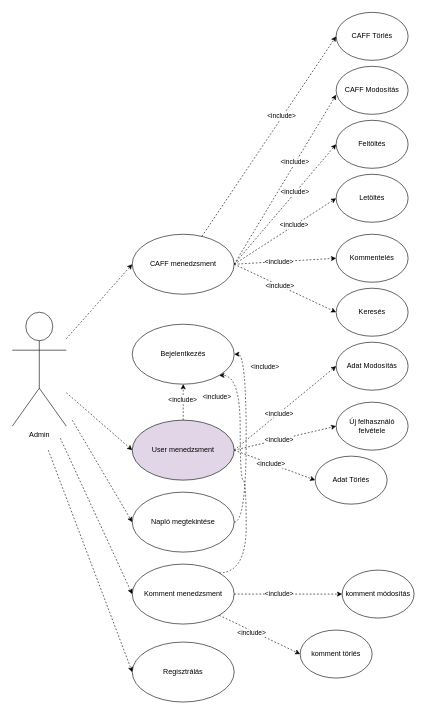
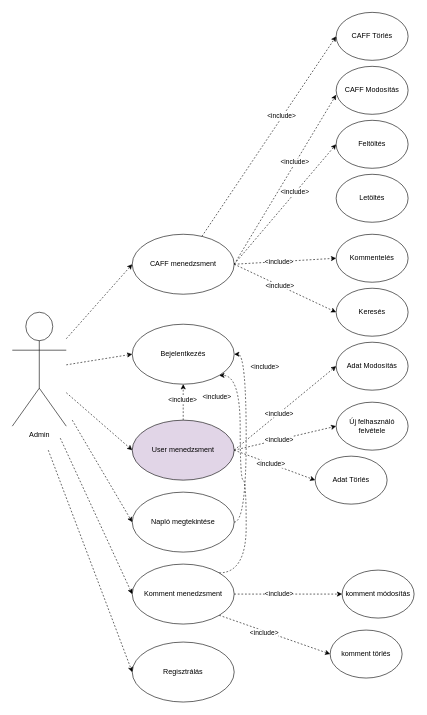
  <mxCell id="0" />
  <mxCell id="1" parent="0" />
  <mxCell id="2" value="Admin" style="shape=umlActor;verticalLabelPosition=bottom;verticalAlign=top;html=1;outlineConnect=0;" parent="1" vertex="1"><mxGeometry x="20" y="520" width="90" height="190" as="geometry" /></mxCell>
+ <mxCell id="3" style="rounded=0;orthogonalLoop=1;jettySize=auto;html=1;entryX=0;entryY=0.5;entryDx=0;entryDy=0;dashed=1;startArrow=none;startFill=0;" parent="1" source="2" target="4" edge="1"><mxGeometry relative="1" as="geometry" /></mxCell>
  <mxCell id="4" value="Bejelentkezés" style="ellipse;whiteSpace=wrap;html=1;" parent="1" vertex="1"><mxGeometry x="220" y="540" width="170" height="100" as="geometry" /></mxCell>
  <mxCell id="5" style="rounded=0;orthogonalLoop=1;jettySize=auto;html=1;exitX=1;exitY=0.5;exitDx=0;exitDy=0;entryX=0;entryY=0.5;entryDx=0;entryDy=0;dashed=1;" parent="1" source="11" target="12" edge="1"><mxGeometry relative="1" as="geometry" /></mxCell>
  <mxCell id="6" value="&amp;lt;include&amp;gt;" style="edgeLabel;html=1;align=center;verticalAlign=middle;resizable=0;points=[];" parent="5" vertex="1" connectable="0"><mxGeometry x="0.198" y="2" relative="1" as="geometry"><mxPoint as="offset" /></mxGeometry></mxCell>
- <mxCell id="7" style="rounded=0;orthogonalLoop=1;jettySize=auto;html=1;exitX=1;exitY=0.5;exitDx=0;exitDy=0;entryX=0;entryY=0.5;entryDx=0;entryDy=0;dashed=1;" parent="1" source="11" target="13" edge="1"><mxGeometry relative="1" as="geometry" /></mxCell>
- <mxCell id="8" value="&amp;lt;include&amp;gt;" style="edgeLabel;html=1;align=center;verticalAlign=middle;resizable=0;points=[];" parent="7" vertex="1" connectable="0"><mxGeometry x="0.171" y="1" relative="1" as="geometry"><mxPoint as="offset" /></mxGeometry></mxCell>
  <mxCell id="9" style="rounded=0;orthogonalLoop=1;jettySize=auto;html=1;exitX=1;exitY=0.5;exitDx=0;exitDy=0;entryX=0;entryY=0.5;entryDx=0;entryDy=0;dashed=1;" parent="1" source="11" target="14" edge="1"><mxGeometry relative="1" as="geometry" /></mxCell>
  <mxCell id="10" value="&amp;lt;include&amp;gt;" style="edgeLabel;html=1;align=center;verticalAlign=middle;resizable=0;points=[];" parent="9" vertex="1" connectable="0"><mxGeometry x="-0.115" relative="1" as="geometry"><mxPoint as="offset" /></mxGeometry></mxCell>
  <mxCell id="11" value="CAFF menedzsment" style="ellipse;whiteSpace=wrap;html=1;" parent="1" vertex="1"><mxGeometry x="220" y="390" width="170" height="100" as="geometry" /></mxCell>
  <mxCell id="12" value="Feltöltés" style="ellipse;whiteSpace=wrap;html=1;" parent="1" vertex="1"><mxGeometry x="560" y="200" width="120" height="80" as="geometry" /></mxCell>
  <mxCell id="13" value="Letöltés" style="ellipse;whiteSpace=wrap;html=1;" parent="1" vertex="1"><mxGeometry x="560" y="290" width="120" height="80" as="geometry" /></mxCell>
  <mxCell id="14" value="Kommentelés" style="ellipse;whiteSpace=wrap;html=1;" parent="1" vertex="1"><mxGeometry x="560" y="390" width="120" height="80" as="geometry" /></mxCell>
  <mxCell id="15" style="rounded=0;orthogonalLoop=1;jettySize=auto;html=1;entryX=0;entryY=0.5;entryDx=0;entryDy=0;dashed=1;startArrow=none;startFill=0;" parent="1" source="2" target="11" edge="1"><mxGeometry relative="1" as="geometry"><mxPoint x="140" y="803.333" as="sourcePoint" /><mxPoint x="210" y="670" as="targetPoint" /></mxGeometry></mxCell>
  <mxCell id="16" value="Regisztrálás" style="ellipse;whiteSpace=wrap;html=1;" parent="1" vertex="1"><mxGeometry x="220" y="1070" width="170" height="100" as="geometry" /></mxCell>
  <mxCell id="17" style="rounded=0;orthogonalLoop=1;jettySize=auto;html=1;entryX=0;entryY=0.5;entryDx=0;entryDy=0;dashed=1;startArrow=none;startFill=0;" parent="1" target="16" edge="1"><mxGeometry relative="1" as="geometry"><mxPoint x="80" y="750" as="sourcePoint" /><mxPoint x="210" y="680" as="targetPoint" /></mxGeometry></mxCell>
  <mxCell id="18" value="Keresés" style="ellipse;whiteSpace=wrap;html=1;" parent="1" vertex="1"><mxGeometry x="560" y="480" width="120" height="80" as="geometry" /></mxCell>
  <mxCell id="19" style="rounded=0;orthogonalLoop=1;jettySize=auto;html=1;exitX=1;exitY=0.5;exitDx=0;exitDy=0;entryX=0;entryY=0.5;entryDx=0;entryDy=0;dashed=1;" parent="1" source="11" target="18" edge="1"><mxGeometry relative="1" as="geometry"><mxPoint x="400" y="720" as="sourcePoint" /></mxGeometry></mxCell>
  <mxCell id="20" value="&amp;lt;include&amp;gt;" style="edgeLabel;html=1;align=center;verticalAlign=middle;resizable=0;points=[];" parent="19" vertex="1" connectable="0"><mxGeometry x="-0.115" relative="1" as="geometry"><mxPoint as="offset" /></mxGeometry></mxCell>
  <mxCell id="21" style="edgeStyle=orthogonalEdgeStyle;rounded=0;orthogonalLoop=1;jettySize=auto;html=1;exitX=0.5;exitY=0;exitDx=0;exitDy=0;entryX=0.5;entryY=1;entryDx=0;entryDy=0;dashed=1;curved=1;" parent="1" source="23" target="4" edge="1"><mxGeometry relative="1" as="geometry" /></mxCell>
  <mxCell id="22" value="&amp;lt;include&amp;gt;" style="edgeLabel;html=1;align=center;verticalAlign=middle;resizable=0;points=[];" parent="21" vertex="1" connectable="0"><mxGeometry x="0.372" y="2" relative="1" as="geometry"><mxPoint y="7" as="offset" /></mxGeometry></mxCell>
  <mxCell id="23" value="User menedzsment" style="ellipse;whiteSpace=wrap;html=1;fillColor=#e1d5e7;" parent="1" vertex="1"><mxGeometry x="220" y="700" width="170" height="100" as="geometry" /></mxCell>
  <mxCell id="24" style="rounded=0;orthogonalLoop=1;jettySize=auto;html=1;entryX=0;entryY=0.5;entryDx=0;entryDy=0;dashed=1;startArrow=none;startFill=0;" parent="1" source="2" target="23" edge="1"><mxGeometry relative="1" as="geometry"><mxPoint x="105" y="490" as="sourcePoint" /><mxPoint x="205" y="555" as="targetPoint" /></mxGeometry></mxCell>
  <mxCell id="25" value="Adat Modosítás" style="ellipse;whiteSpace=wrap;html=1;" parent="1" vertex="1"><mxGeometry x="560" y="570" width="120" height="80" as="geometry" /></mxCell>
  <mxCell id="26" style="rounded=0;orthogonalLoop=1;jettySize=auto;html=1;exitX=1;exitY=0.5;exitDx=0;exitDy=0;entryX=0;entryY=0.5;entryDx=0;entryDy=0;dashed=1;" parent="1" source="23" target="25" edge="1"><mxGeometry relative="1" as="geometry"><mxPoint x="390" y="740" as="sourcePoint" /></mxGeometry></mxCell>
  <mxCell id="27" value="&amp;lt;include&amp;gt;" style="edgeLabel;html=1;align=center;verticalAlign=middle;resizable=0;points=[];" parent="26" vertex="1" connectable="0"><mxGeometry x="-0.115" relative="1" as="geometry"><mxPoint as="offset" /></mxGeometry></mxCell>
  <mxCell id="28" value="Adat Törlés" style="ellipse;whiteSpace=wrap;html=1;" parent="1" vertex="1"><mxGeometry x="525" y="760" width="120" height="80" as="geometry" /></mxCell>
  <mxCell id="29" style="rounded=0;orthogonalLoop=1;jettySize=auto;html=1;exitX=1;exitY=0.5;exitDx=0;exitDy=0;entryX=0;entryY=0.5;entryDx=0;entryDy=0;dashed=1;" parent="1" source="23" target="28" edge="1"><mxGeometry relative="1" as="geometry"><mxPoint x="390" y="830" as="sourcePoint" /></mxGeometry></mxCell>
  <mxCell id="30" value="&amp;lt;include&amp;gt;" style="edgeLabel;html=1;align=center;verticalAlign=middle;resizable=0;points=[];" parent="29" vertex="1" connectable="0"><mxGeometry x="-0.115" relative="1" as="geometry"><mxPoint as="offset" /></mxGeometry></mxCell>
  <mxCell id="31" value="Komment menedzsment" style="ellipse;whiteSpace=wrap;html=1;" parent="1" vertex="1"><mxGeometry x="220" y="940" width="170" height="100" as="geometry" /></mxCell>
  <mxCell id="32" style="rounded=0;orthogonalLoop=1;jettySize=auto;html=1;entryX=0;entryY=0.5;entryDx=0;entryDy=0;dashed=1;startArrow=none;startFill=0;" parent="1" target="31" edge="1"><mxGeometry relative="1" as="geometry"><mxPoint x="100" y="730" as="sourcePoint" /><mxPoint x="230" y="990" as="targetPoint" /></mxGeometry></mxCell>
  <mxCell id="33" value="komment módosítás" style="ellipse;whiteSpace=wrap;html=1;" parent="1" vertex="1"><mxGeometry x="570" y="950" width="120" height="80" as="geometry" /></mxCell>
- <mxCell id="34" value="komment törlés" style="ellipse;whiteSpace=wrap;html=1;" parent="1" vertex="1"><mxGeometry x="500" y="1050" width="120" height="80" as="geometry" /></mxCell>
+ <mxCell id="34" value="komment törlés" style="ellipse;whiteSpace=wrap;html=1;" parent="1" vertex="1"><mxGeometry x="550" y="1050" width="120" height="80" as="geometry" /></mxCell>
  <mxCell id="35" style="edgeStyle=none;rounded=0;orthogonalLoop=1;jettySize=auto;html=1;exitX=1;exitY=0.5;exitDx=0;exitDy=0;dashed=1;entryX=0;entryY=0.5;entryDx=0;entryDy=0;" parent="1" source="31" target="33" edge="1"><mxGeometry relative="1" as="geometry"><mxPoint x="375.104" y="915.355" as="sourcePoint" /><mxPoint x="575.021" y="973.982" as="targetPoint" /></mxGeometry></mxCell>
  <mxCell id="36" value="&amp;lt;include&amp;gt;" style="edgeLabel;html=1;align=center;verticalAlign=middle;resizable=0;points=[];" vertex="1" connectable="0" parent="35"><mxGeometry x="-0.179" y="2" relative="1" as="geometry"><mxPoint as="offset" /></mxGeometry></mxCell>
  <mxCell id="37" style="edgeStyle=none;rounded=0;orthogonalLoop=1;jettySize=auto;html=1;exitX=1;exitY=1;exitDx=0;exitDy=0;dashed=1;entryX=0;entryY=0.5;entryDx=0;entryDy=0;" parent="1" source="31" target="34" edge="1"><mxGeometry relative="1" as="geometry"><mxPoint x="385.104" y="925.355" as="sourcePoint" /><mxPoint x="585.021" y="983.982" as="targetPoint" /></mxGeometry></mxCell>
  <mxCell id="38" value="&amp;lt;include&amp;gt;" style="edgeLabel;html=1;align=center;verticalAlign=middle;resizable=0;points=[];" vertex="1" connectable="0" parent="37"><mxGeometry x="-0.184" y="-3" relative="1" as="geometry"><mxPoint as="offset" /></mxGeometry></mxCell>
  <mxCell id="39" value="Új felhasználó felvétele" style="ellipse;whiteSpace=wrap;html=1;" vertex="1" parent="1"><mxGeometry x="560" y="670" width="120" height="80" as="geometry" /></mxCell>
  <mxCell id="40" style="rounded=0;orthogonalLoop=1;jettySize=auto;html=1;exitX=1;exitY=0.5;exitDx=0;exitDy=0;entryX=0;entryY=0.5;entryDx=0;entryDy=0;dashed=1;" edge="1" parent="1" source="23" target="39"><mxGeometry relative="1" as="geometry"><mxPoint x="400" y="760" as="sourcePoint" /><mxPoint x="570" y="620" as="targetPoint" /></mxGeometry></mxCell>
  <mxCell id="41" value="&amp;lt;include&amp;gt;" style="edgeLabel;html=1;align=center;verticalAlign=middle;resizable=0;points=[];" vertex="1" connectable="0" parent="40"><mxGeometry x="-0.115" relative="1" as="geometry"><mxPoint as="offset" /></mxGeometry></mxCell>
  <mxCell id="42" style="rounded=0;orthogonalLoop=1;jettySize=auto;html=1;dashed=1;startArrow=none;startFill=0;entryX=0;entryY=0.5;entryDx=0;entryDy=0;" edge="1" parent="1" target="43"><mxGeometry relative="1" as="geometry"><mxPoint x="120" y="700" as="sourcePoint" /><mxPoint x="140" y="1140" as="targetPoint" /></mxGeometry></mxCell>
  <mxCell id="43" value="Napló megtekintése" style="ellipse;whiteSpace=wrap;html=1;" vertex="1" parent="1"><mxGeometry x="220" y="820" width="170" height="100" as="geometry" /></mxCell>
  <mxCell id="44" value="CAFF Modosítás" style="ellipse;whiteSpace=wrap;html=1;" vertex="1" parent="1"><mxGeometry x="560" y="110" width="120" height="80" as="geometry" /></mxCell>
  <mxCell id="45" value="CAFF Törlés" style="ellipse;whiteSpace=wrap;html=1;" vertex="1" parent="1"><mxGeometry x="560" y="20" width="120" height="80" as="geometry" /></mxCell>
  <mxCell id="46" style="edgeStyle=orthogonalEdgeStyle;rounded=0;orthogonalLoop=1;jettySize=auto;html=1;exitX=1;exitY=0.5;exitDx=0;exitDy=0;entryX=1;entryY=0.5;entryDx=0;entryDy=0;dashed=1;curved=1;" edge="1" parent="1" source="43" target="4"><mxGeometry relative="1" as="geometry"><mxPoint x="315" y="710" as="sourcePoint" /><mxPoint x="315" y="650" as="targetPoint" /></mxGeometry></mxCell>
  <mxCell id="47" value="&amp;lt;include&amp;gt;" style="edgeLabel;html=1;align=center;verticalAlign=middle;resizable=0;points=[];" vertex="1" connectable="0" parent="46"><mxGeometry x="0.372" y="2" relative="1" as="geometry"><mxPoint x="32" y="-60" as="offset" /></mxGeometry></mxCell>
  <mxCell id="48" style="rounded=0;orthogonalLoop=1;jettySize=auto;html=1;exitX=1;exitY=0.5;exitDx=0;exitDy=0;entryX=0;entryY=0.593;entryDx=0;entryDy=0;dashed=1;entryPerimeter=0;" edge="1" parent="1" source="11" target="44"><mxGeometry relative="1" as="geometry"><mxPoint x="400" y="450" as="sourcePoint" /><mxPoint x="570" y="250" as="targetPoint" /></mxGeometry></mxCell>
  <mxCell id="49" value="&amp;lt;include&amp;gt;" style="edgeLabel;html=1;align=center;verticalAlign=middle;resizable=0;points=[];" vertex="1" connectable="0" parent="48"><mxGeometry x="0.198" y="2" relative="1" as="geometry"><mxPoint as="offset" /></mxGeometry></mxCell>
  <mxCell id="50" style="rounded=0;orthogonalLoop=1;jettySize=auto;html=1;entryX=0;entryY=0.5;entryDx=0;entryDy=0;dashed=1;" edge="1" parent="1" source="11" target="45"><mxGeometry relative="1" as="geometry"><mxPoint x="375" y="401.72" as="sourcePoint" /><mxPoint x="562.574" y="50.004" as="targetPoint" /></mxGeometry></mxCell>
  <mxCell id="51" value="&amp;lt;include&amp;gt;" style="edgeLabel;html=1;align=center;verticalAlign=middle;resizable=0;points=[];" vertex="1" connectable="0" parent="50"><mxGeometry x="0.198" y="2" relative="1" as="geometry"><mxPoint as="offset" /></mxGeometry></mxCell>
  <mxCell id="52" style="edgeStyle=orthogonalEdgeStyle;rounded=0;orthogonalLoop=1;jettySize=auto;html=1;exitX=1;exitY=0;exitDx=0;exitDy=0;entryX=1;entryY=1;entryDx=0;entryDy=0;dashed=1;curved=1;" edge="1" parent="1" source="31" target="4"><mxGeometry relative="1" as="geometry"><mxPoint x="400" y="880" as="sourcePoint" /><mxPoint x="400" y="600" as="targetPoint" /><Array as="points"><mxPoint x="410" y="955" /><mxPoint x="410" y="800" /><mxPoint x="400" y="800" /><mxPoint x="400" y="625" /></Array></mxGeometry></mxCell>
  <mxCell id="53" value="&amp;lt;include&amp;gt;" style="edgeLabel;html=1;align=center;verticalAlign=middle;resizable=0;points=[];" vertex="1" connectable="0" parent="52"><mxGeometry x="0.372" y="2" relative="1" as="geometry"><mxPoint x="-38" y="-62" as="offset" /></mxGeometry></mxCell>
